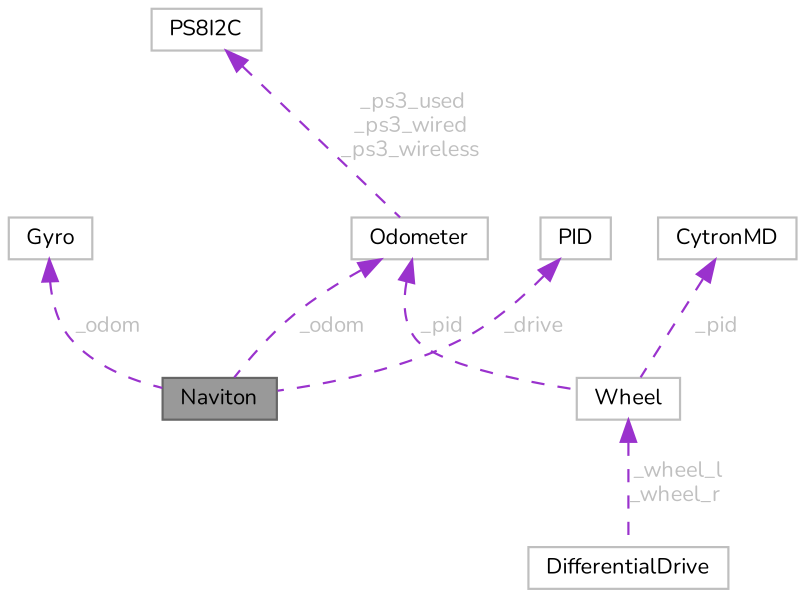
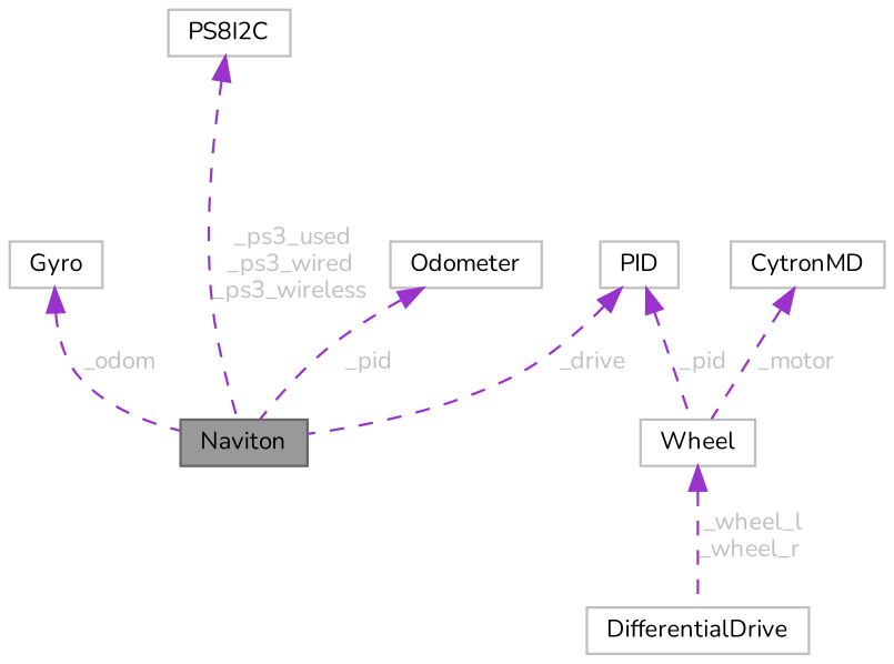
  digraph {
    fontname=Nunito
    node [color=grey75 fillcolor=white fontname=Nunito fontsize=10 shape=box style=filled]
    edge [color=darkorchid3 dir=back fontcolor=grey fontname=Nunito fontsize=10 labelfontname=Helvetica labelfontsize=10 style=dashed]
    n1 [color=gray40 fillcolor=grey60 fontcolor=black height=0.2 label=Naviton width=0.4]
    n2 [height=0.2 label=PS8I2C width=0.4]
    n3 [height=0.2 label=DifferentialDrive width=0.4]
    n4 [height=0.2 label=Wheel width=0.4]
    n5 [height=0.2 label=CytronMD width=0.4]
    n6 [height=0.2 label=PID width=0.4]
    n7 [height=0.2 label=Gyro width=0.4]
    n8 [height=0.2 label=Odometer width=0.4]
-   n2 -> n8 [label=" _ps3_used\n_ps3_wired\n_ps3_wireless"]
+   n2 -> n1 [label=" _ps3_used\n_ps3_wired\n_ps3_wireless"]
    n4 -> n3 [label=" _wheel_l\n_wheel_r"]
-   n5 -> n4 [label=" _pid"]
+   n5 -> n4 [label=" _motor"]
    n6 -> n1 [label=" _drive"]
-   n8 -> n4 [label=" _pid"]
+   n6 -> n4 [label=" _pid"]
    n7 -> n1 [label=" _odom"]
-   n8 -> n1 [label=" _odom"]
+   n8 -> n1 [label=" _pid"]
  }
